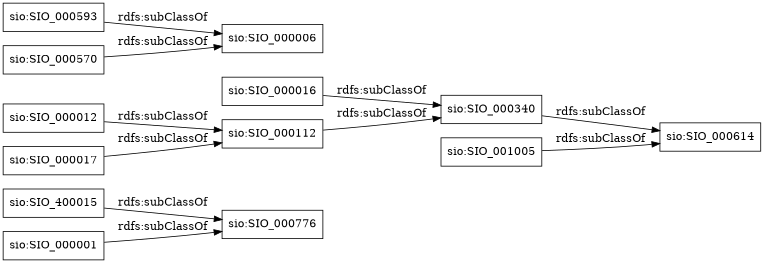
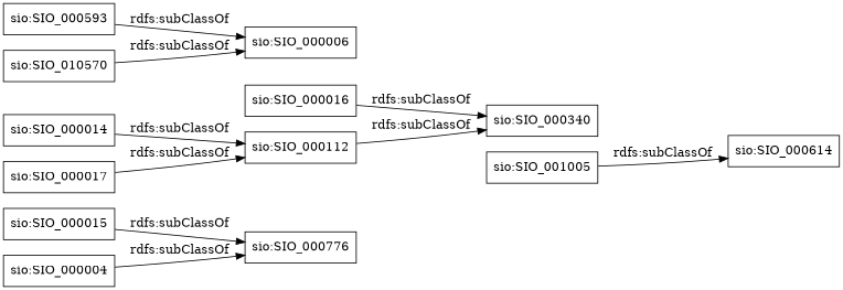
  digraph {
    rankdir=LR
    node [color=black shape=rectangle]
-   "sio:SIO_000015" [label="sio:SIO_400015"]
+   "sio:SIO_000015"
    "sio:SIO_000776"
    "sio:SIO_000016"
    "sio:SIO_000340"
    "sio:SIO_000614"
-   "sio:SIO_000004" [label="sio:SIO_000001"]
-   "sio:SIO_000014" [label="sio:SIO_000012"]
+   "sio:SIO_000004"
+   "sio:SIO_000014"
    "sio:SIO_000112"
    "sio:SIO_000017"
    "sio:SIO_000593"
    "sio:SIO_000006"
    n12 [label="sio:SIO_001005"]
-   "sio:SIO_000570"
+   "sio:SIO_000570" [label="sio:SIO_010570"]
    "sio:SIO_000015" -> "sio:SIO_000776" [label="rdfs:subClassOf"]
    "sio:SIO_000016" -> "sio:SIO_000340" [label="rdfs:subClassOf"]
-   "sio:SIO_000340" -> "sio:SIO_000614" [label="rdfs:subClassOf"]
    "sio:SIO_000004" -> "sio:SIO_000776" [label="rdfs:subClassOf"]
    "sio:SIO_000014" -> "sio:SIO_000112" [label="rdfs:subClassOf"]
    "sio:SIO_000112" -> "sio:SIO_000340" [label="rdfs:subClassOf"]
    "sio:SIO_000017" -> "sio:SIO_000112" [label="rdfs:subClassOf"]
    "sio:SIO_000593" -> "sio:SIO_000006" [label="rdfs:subClassOf"]
    n12 -> "sio:SIO_000614" [label="rdfs:subClassOf"]
    "sio:SIO_000570" -> "sio:SIO_000006" [label="rdfs:subClassOf"]
  }
